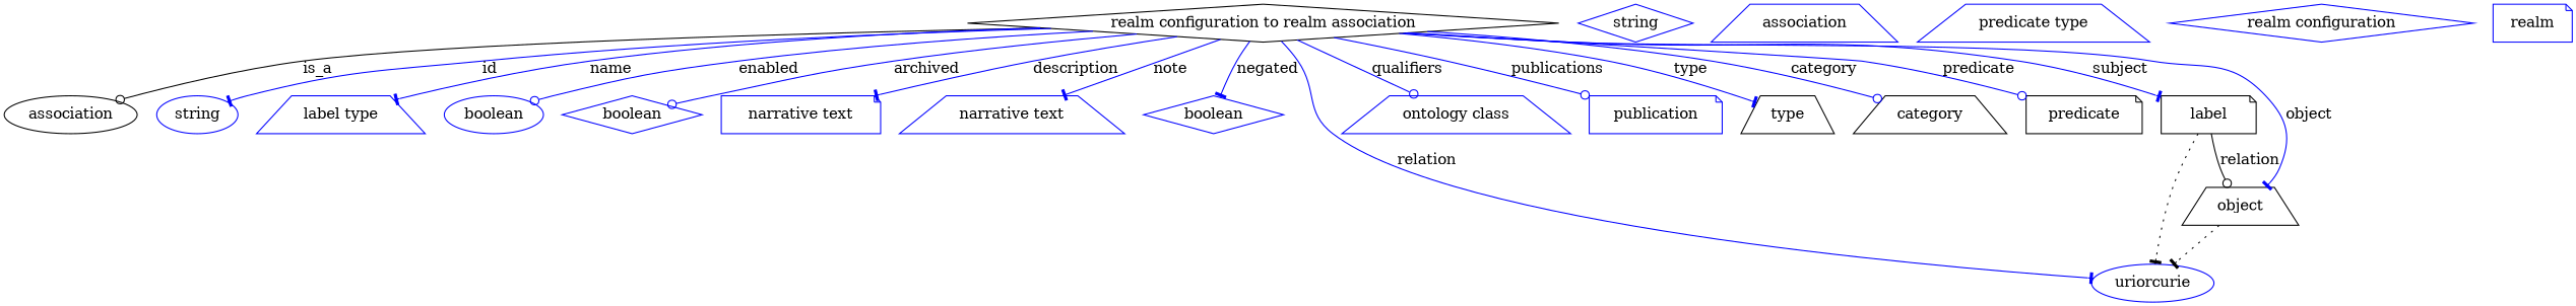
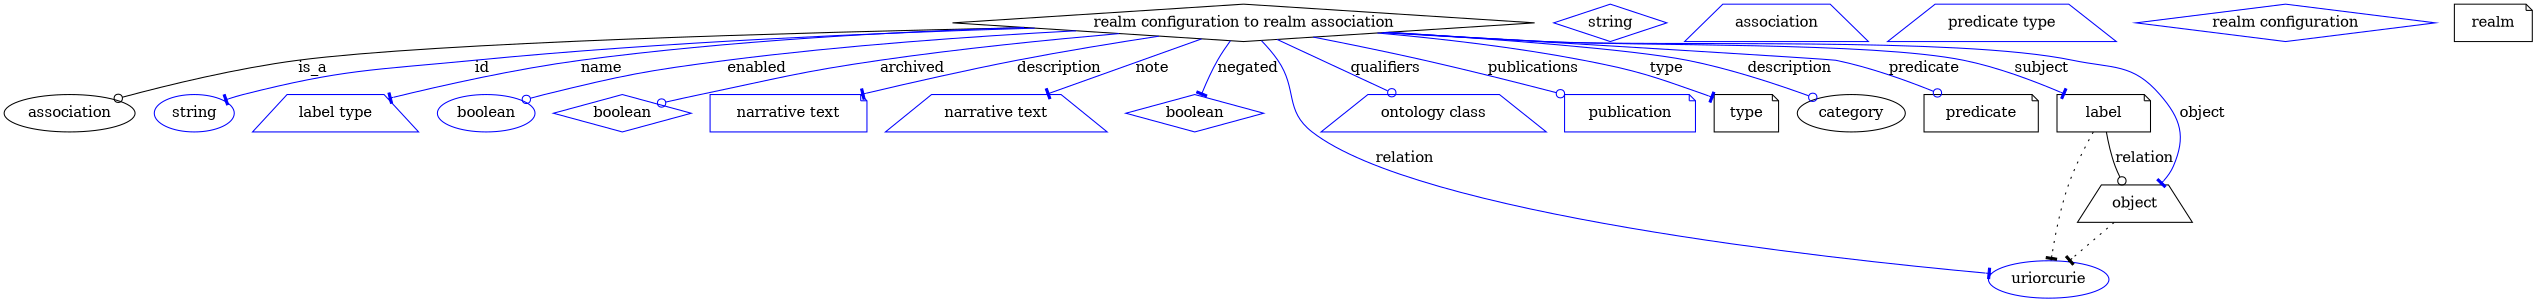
  digraph {
    node [shape=trapezium color=blue]
    edge [arrowhead=tee color=blue style=solid]
    n1 [height=0.5 label="realm configuration to realm association" shape=diamond width=5.5606 color=""]
    association [height=0.5 shape=ellipse width=1.7512 color=""]
    n3 [height=0.5 label=string shape=ellipse width=1.0652]
    n4 [height=0.5 label="label type" width=1.5707]
    n5 [height=0.5 label=boolean shape=ellipse width=1.2999]
    n6 [height=0.5 label=boolean shape=diamond width=1.2999]
    n7 [height=0.5 label="narrative text" shape=note width=2.0943]
    n8 [height=0.5 label="narrative text" width=2.0943]
    n9 [height=0.5 label=boolean shape=diamond width=1.2999]
    n10 [height=0.5 label=uriorcurie shape=ellipse width=1.6068]
    n11 [height=0.5 label="ontology class" width=2.1484]
    n12 [height=0.5 label=publication shape=note width=1.7512]
-   type [height=0.5 width=0.86659 color=""]
-   category [height=0.5 width=1.4443 color=""]
+   type [height=0.5 shape=note width=0.86659 color=""]
+   category [height=0.5 shape=ellipse width=1.4443 color=""]
    predicate [height=0.5 shape=note width=1.5346 color=""]
    n16 [height=0.5 label=label shape=note width=1.2457 color=""]
    object [height=0.5 width=1.1013 color=""]
    n18 [height=0.5 label=string shape=diamond width=1.0652]
    n19 [height=0.5 label=association width=1.7512]
    n20 [height=0.5 label="predicate type" width=2.1845]
    n21 [height=0.5 label="realm configuration" shape=diamond width=2.8525]
-   n22 [height=0.5 label=realm shape=note width=1.0471]
+   n22 [color=black height=0.5 label=realm shape=note width=1.0471]
    n1 -> association [arrowhead=odot label=is_a color="" style=""]
    n1 -> n3 [label=id]
    n1 -> n4 [label=name]
    n1 -> n5 [arrowhead=odot label=enabled]
    n1 -> n6 [arrowhead=odot label=archived]
    n1 -> n7 [label=description]
    n1 -> n8 [label=note]
    n1 -> n9 [label=negated]
    n1 -> n10 [label=relation]
    n1 -> n11 [arrowhead=odot label=qualifiers]
    n1 -> n12 [arrowhead=odot label=publications]
    n1 -> type [label=type]
-   n1 -> category [arrowhead=odot label=category]
+   n1 -> category [arrowhead=odot label=description]
    n1 -> predicate [arrowhead=odot label=predicate]
    n1 -> n16 [label=subject]
    n1 -> object [label=object]
    n16 -> n10 [style=dotted color=""]
    n16 -> object [arrowhead=odot label=relation color="" style=""]
    object -> n10 [style=dotted color=""]
  }
